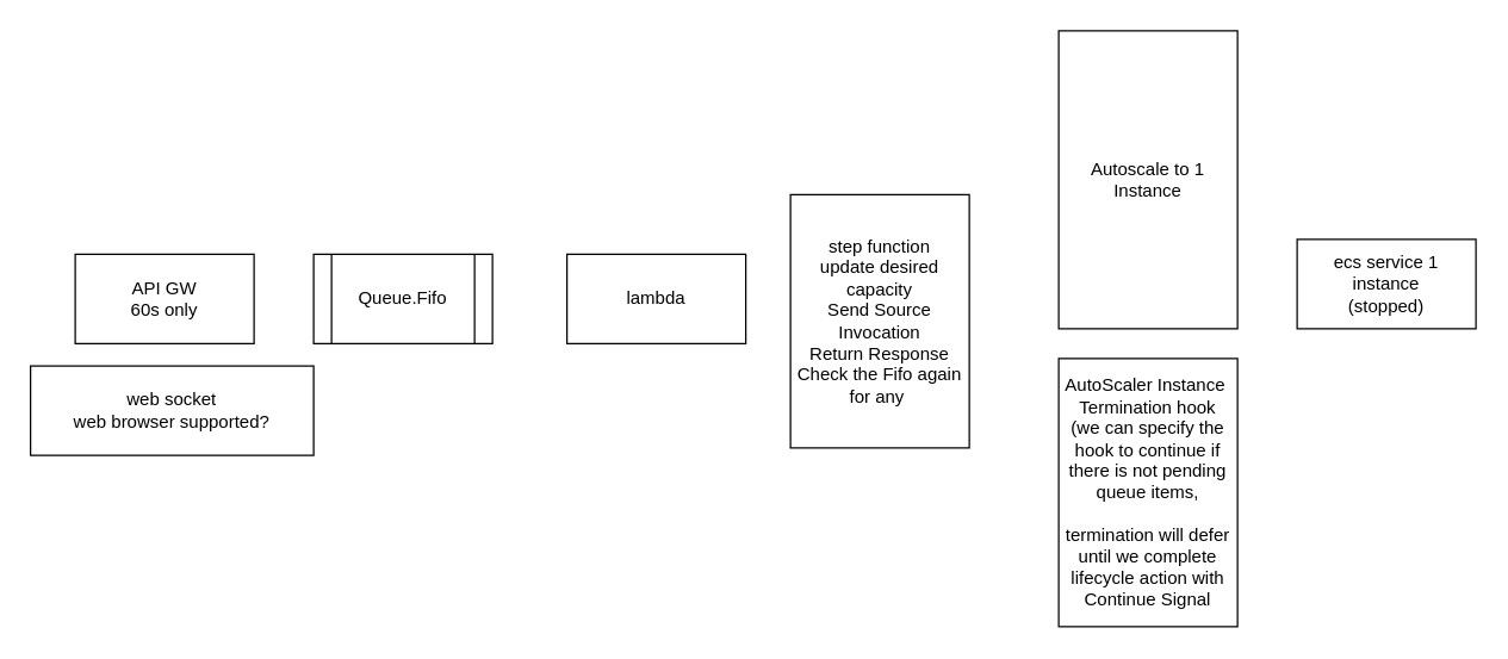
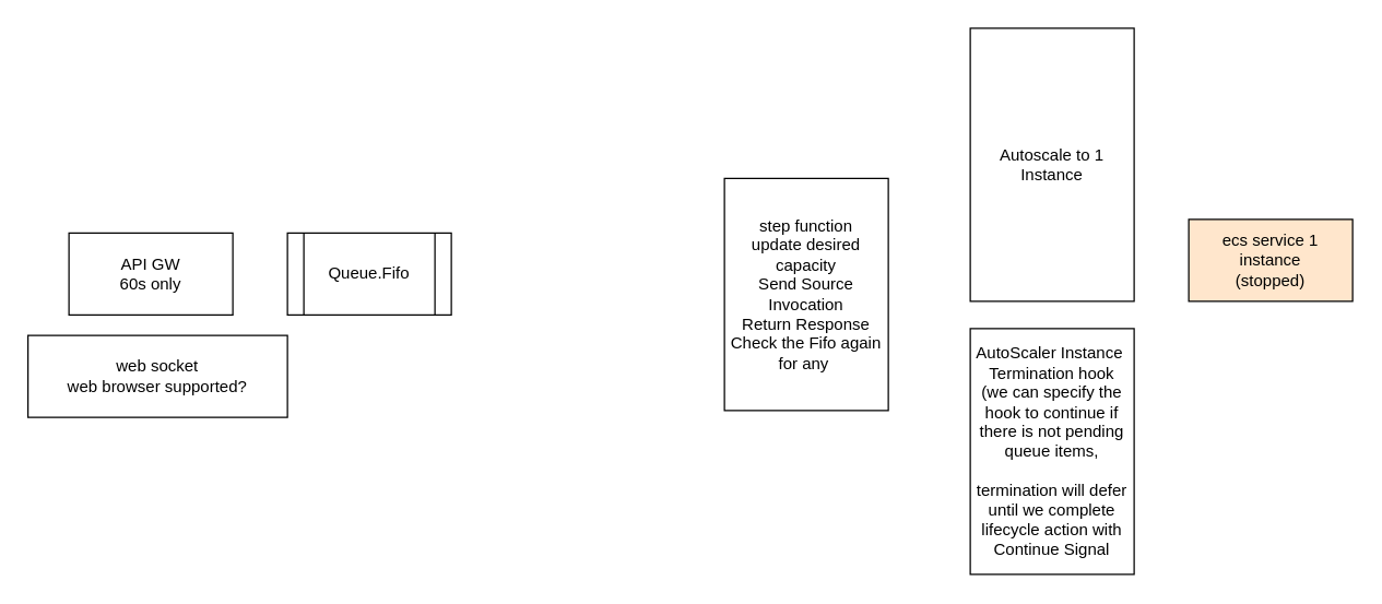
  <mxCell id="0" />
  <mxCell id="1" parent="0" />
  <mxCell id="2" value="API GW&lt;br&gt;60s only" style="rounded=0;whiteSpace=wrap;html=1;" vertex="1" parent="1"><mxGeometry x="50" y="170" width="120" height="60" as="geometry" /></mxCell>
  <mxCell id="3" value="Queue.Fifo" style="shape=process;whiteSpace=wrap;html=1;backgroundOutline=1;" vertex="1" parent="1"><mxGeometry x="210" y="170" width="120" height="60" as="geometry" /></mxCell>
- <mxCell id="4" value="lambda" style="rounded=0;whiteSpace=wrap;html=1;" vertex="1" parent="1"><mxGeometry x="380" y="170" width="120" height="60" as="geometry" /></mxCell>
- <mxCell id="5" value="ecs service 1 instance&lt;br&gt;(stopped)" style="rounded=0;whiteSpace=wrap;html=1;" vertex="1" parent="1"><mxGeometry x="870" y="160" width="120" height="60" as="geometry" /></mxCell>
+ <mxCell id="5" value="ecs service 1 instance&lt;br&gt;(stopped)" style="rounded=0;whiteSpace=wrap;html=1;fillColor=#ffe6cc;" vertex="1" parent="1"><mxGeometry x="870" y="160" width="120" height="60" as="geometry" /></mxCell>
  <mxCell id="6" value="step function&lt;br&gt;update desired capacity&lt;br&gt;Send Source Invocation&lt;br&gt;Return Response&lt;br&gt;Check the Fifo again for any&amp;nbsp;" style="rounded=0;whiteSpace=wrap;html=1;" vertex="1" parent="1"><mxGeometry x="530" y="130" width="120" height="170" as="geometry" /></mxCell>
  <mxCell id="7" value="AutoScaler Instance&amp;nbsp;&lt;br&gt;Termination hook&lt;br&gt;(we can specify the hook to continue if there is not pending queue items,&lt;br&gt;&lt;br&gt;termination will defer until we complete lifecycle action with Continue Signal" style="rounded=0;whiteSpace=wrap;html=1;" vertex="1" parent="1"><mxGeometry x="710" y="240" width="120" height="180" as="geometry" /></mxCell>
  <mxCell id="8" value="Autoscale to 1 Instance" style="rounded=0;whiteSpace=wrap;html=1;" vertex="1" parent="1"><mxGeometry x="710" y="20" width="120" height="200" as="geometry" /></mxCell>
  <mxCell id="9" value="web socket&lt;br&gt;web browser supported?" style="rounded=0;whiteSpace=wrap;html=1;" vertex="1" parent="1"><mxGeometry x="20" y="245" width="190" height="60" as="geometry" /></mxCell>
